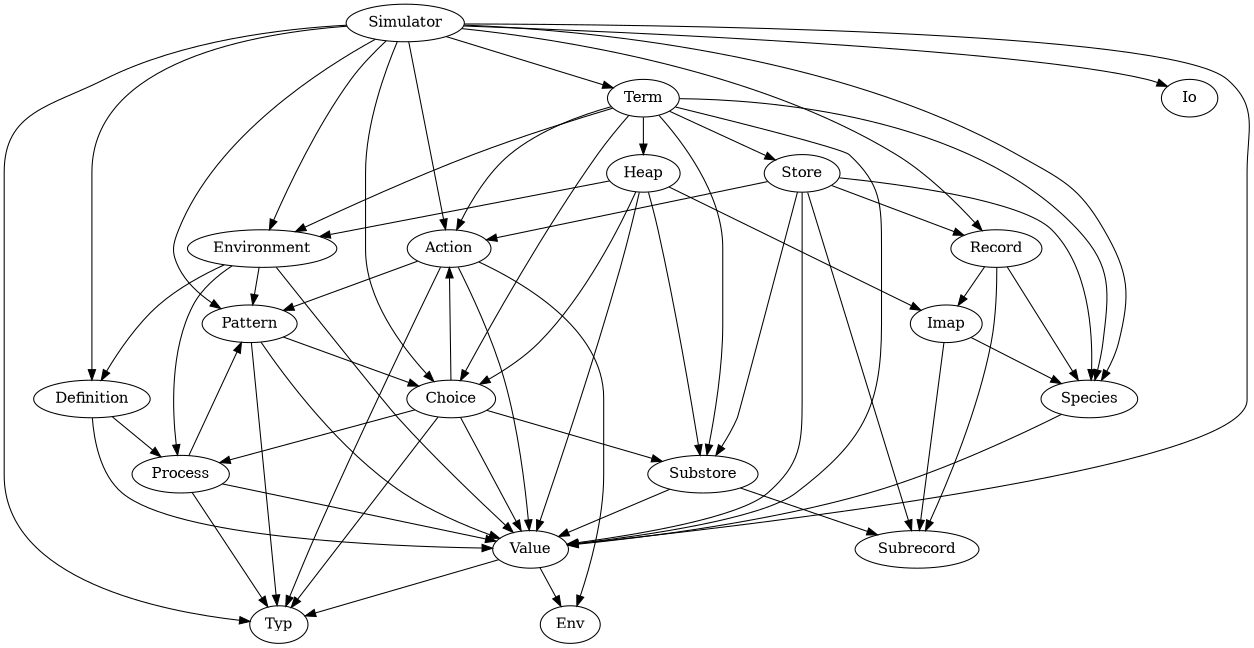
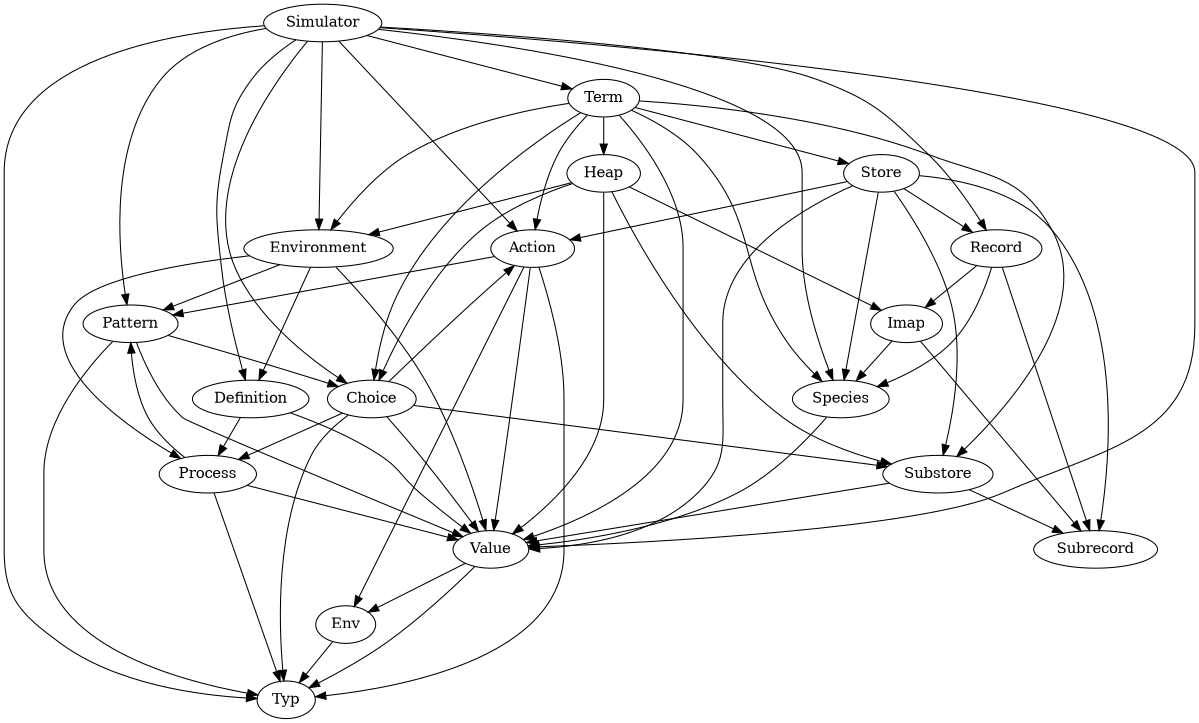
  digraph {
    rankdir=TB
    Simulator
    Action
    Pattern
    Typ
    Value
    Choice
    Definition
    Environment
    Species
    Record
-   Io
    Term
    Env
    Process
    Substore
    Subrecord
    Imap
    Heap
    Store
    subgraph sub_1 {
      rank=same
      Simulator
    }
    Simulator -> Action
    Simulator -> Pattern
    Simulator -> Typ
    Simulator -> Value
    Simulator -> Choice
    Simulator -> Definition
    Simulator -> Environment
    Simulator -> Species
    Simulator -> Record
-   Simulator -> Io
    Simulator -> Term
    Action -> Pattern
    Action -> Typ
    Action -> Value
    Action -> Env
    Pattern -> Typ
    Pattern -> Value
    Pattern -> Choice
    Value -> Typ
    Value -> Env
    Choice -> Action
    Choice -> Typ
    Choice -> Value
    Choice -> Process
    Choice -> Substore
    Definition -> Value
    Definition -> Process
    Environment -> Pattern
    Environment -> Value
    Environment -> Definition
    Environment -> Process
    Species -> Value
    Record -> Species
    Record -> Subrecord
    Record -> Imap
    Term -> Action
    Term -> Value
    Term -> Choice
    Term -> Environment
    Term -> Species
    Term -> Substore
    Term -> Heap
    Term -> Store
+   Env -> Typ
    Process -> Pattern
    Process -> Typ
    Process -> Value
    Substore -> Value
    Substore -> Subrecord
    Imap -> Species
    Imap -> Subrecord
    Heap -> Value
    Heap -> Choice
    Heap -> Environment
    Heap -> Substore
    Heap -> Imap
    Store -> Action
    Store -> Value
    Store -> Species
    Store -> Record
    Store -> Substore
    Store -> Subrecord
  }
